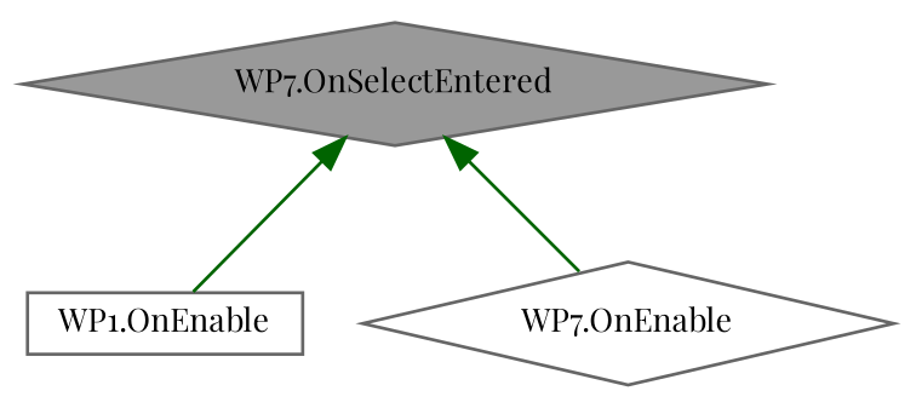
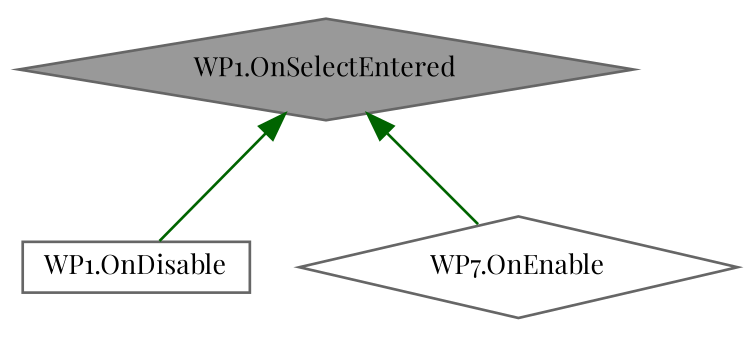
  digraph {
    fontname="Playfair Display"
    rankdir=TB
    node [color=grey40 fillcolor=white fontname="Playfair Display" fontsize=10 shape=diamond style=filled]
    edge [color=darkgreen dir=back fontname="Playfair Display" fontsize=10 labelfontname=Helvetica labelfontsize=10 style=solid]
-   n1 [color=gray40 fillcolor=grey60 fontcolor=black height=0.2 label="WP7.OnSelectEntered" width=0.4]
-   n2 [height=0.2 label="WP1.OnEnable" shape=box width=0.4]
+   n1 [color=gray40 fillcolor=grey60 fontcolor=black height=0.2 label="WP1.OnSelectEntered" width=0.4]
+   n2 [height=0.2 label="WP1.OnDisable" shape=box width=0.4]
    n3 [height=0.2 label="WP7.OnEnable" width=0.4]
    n1 -> n2
    n1 -> n3
  }
